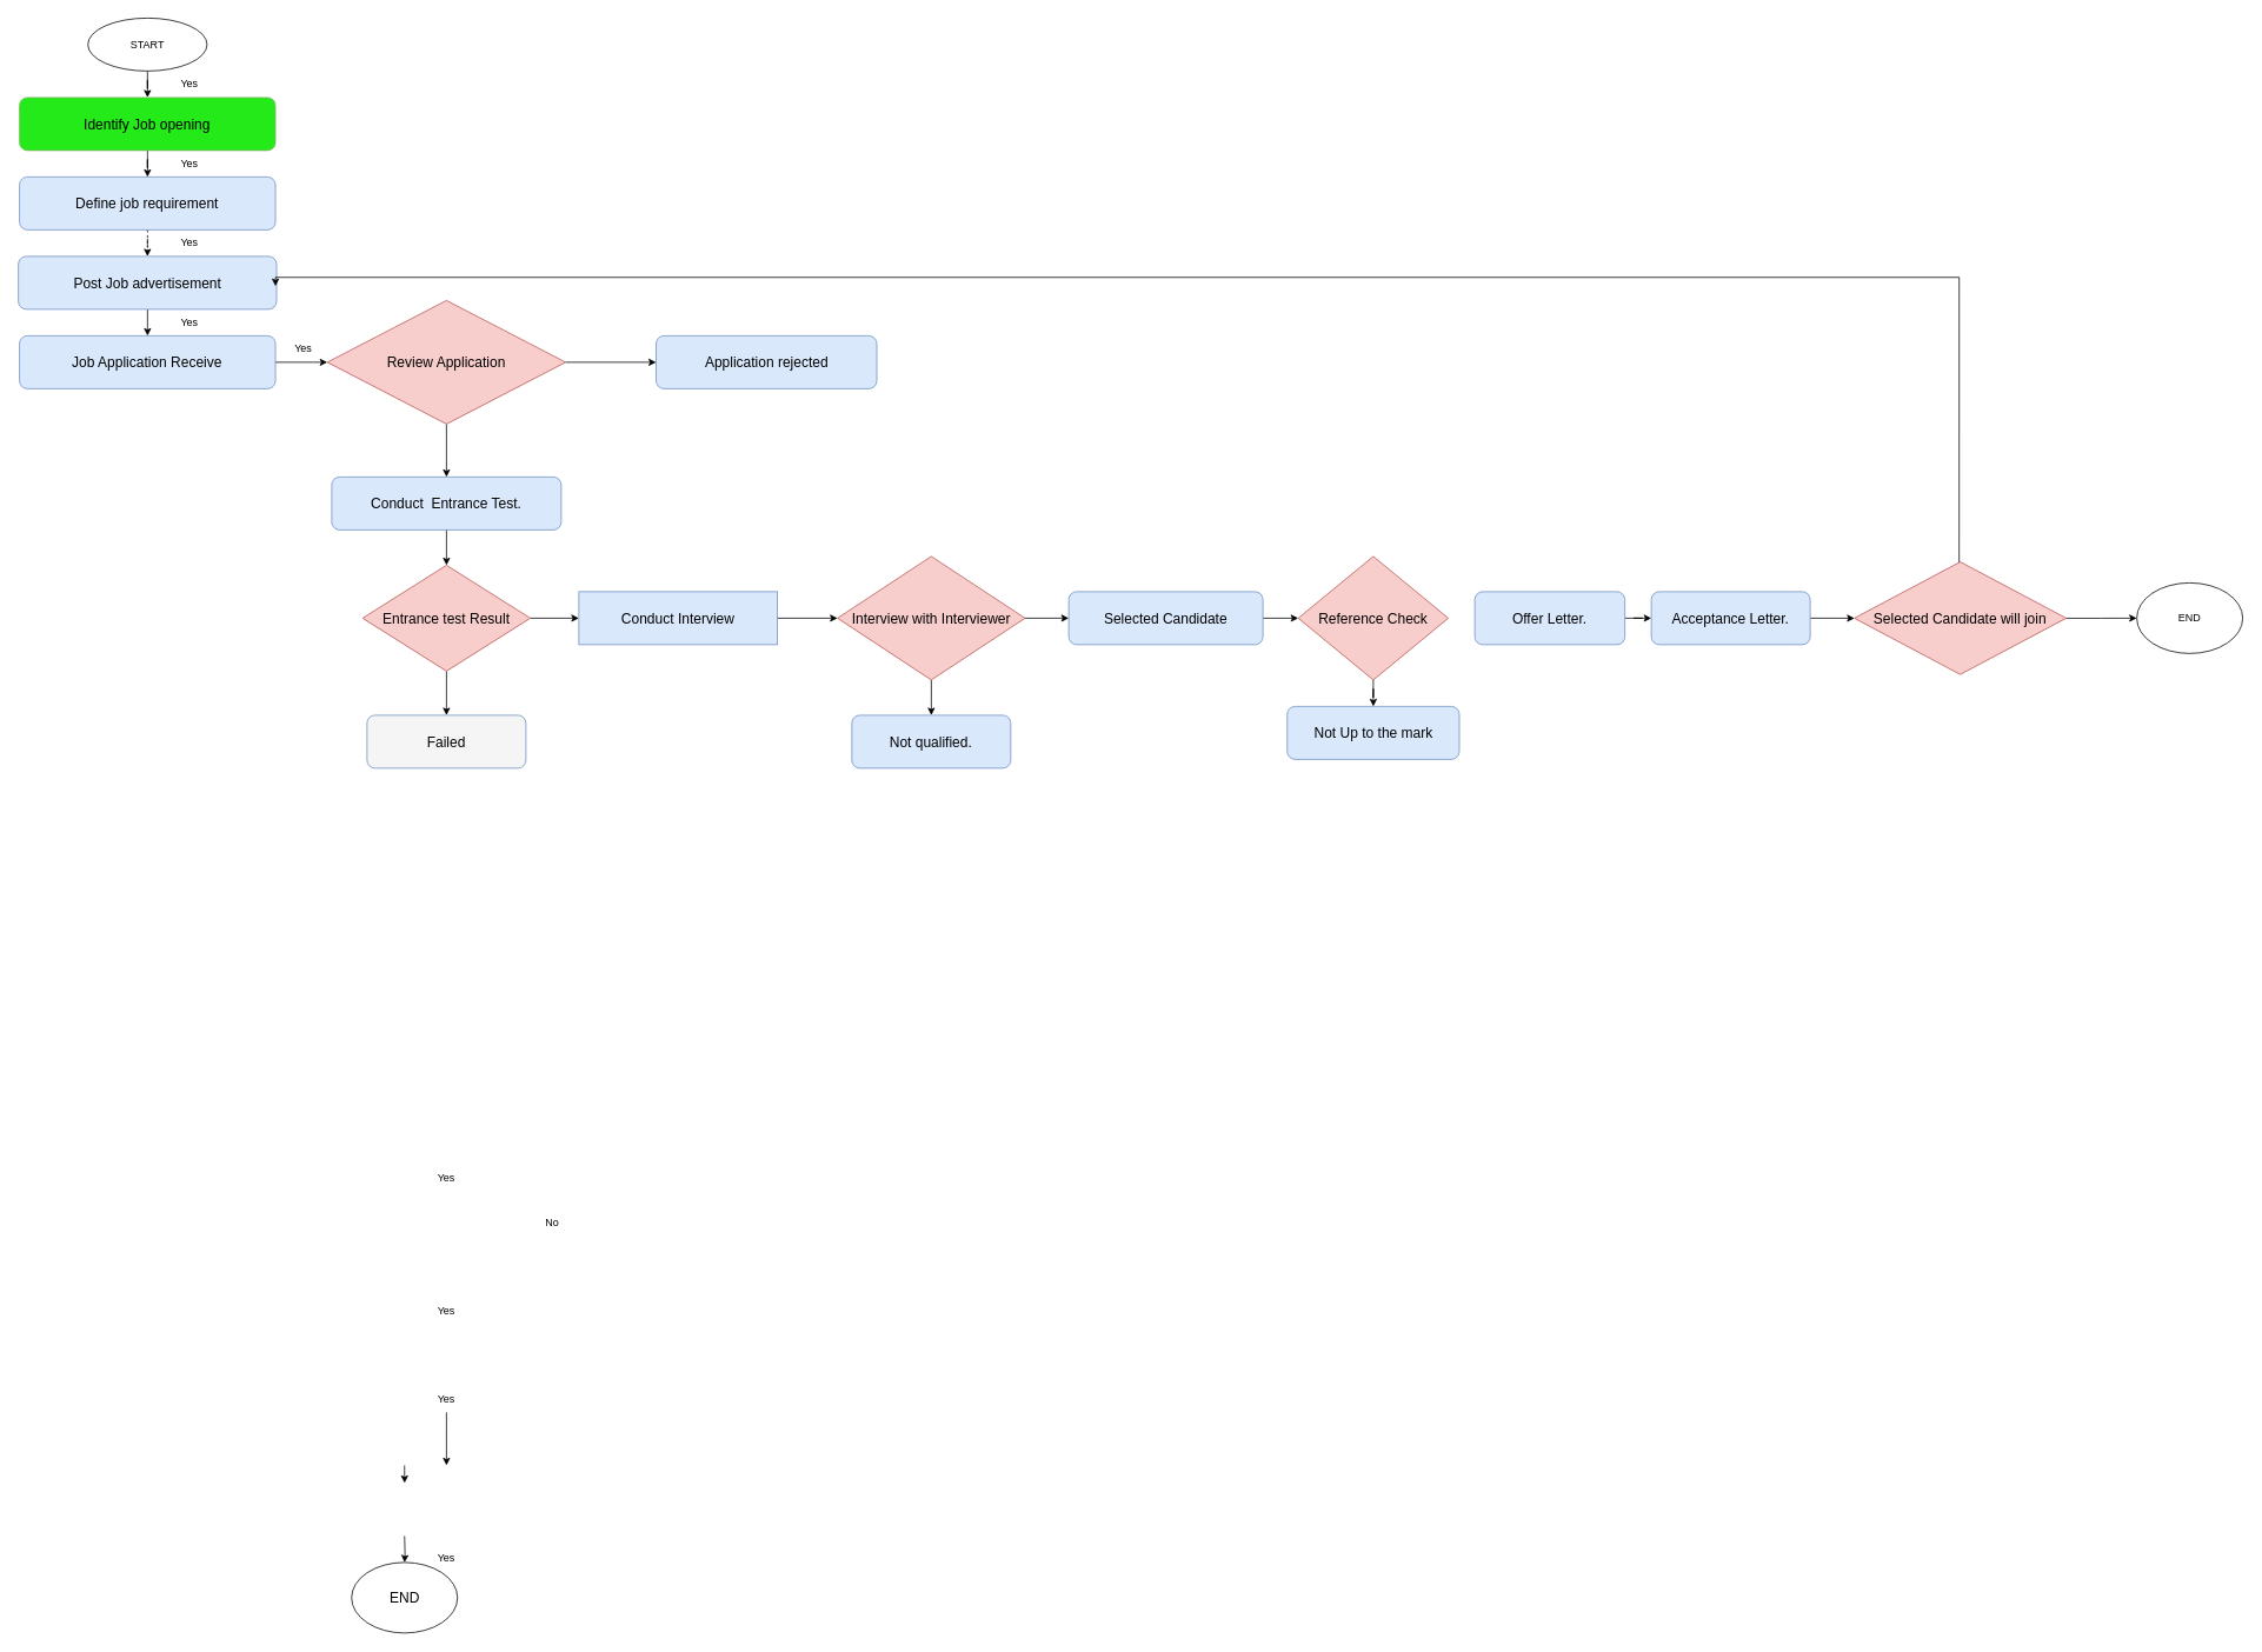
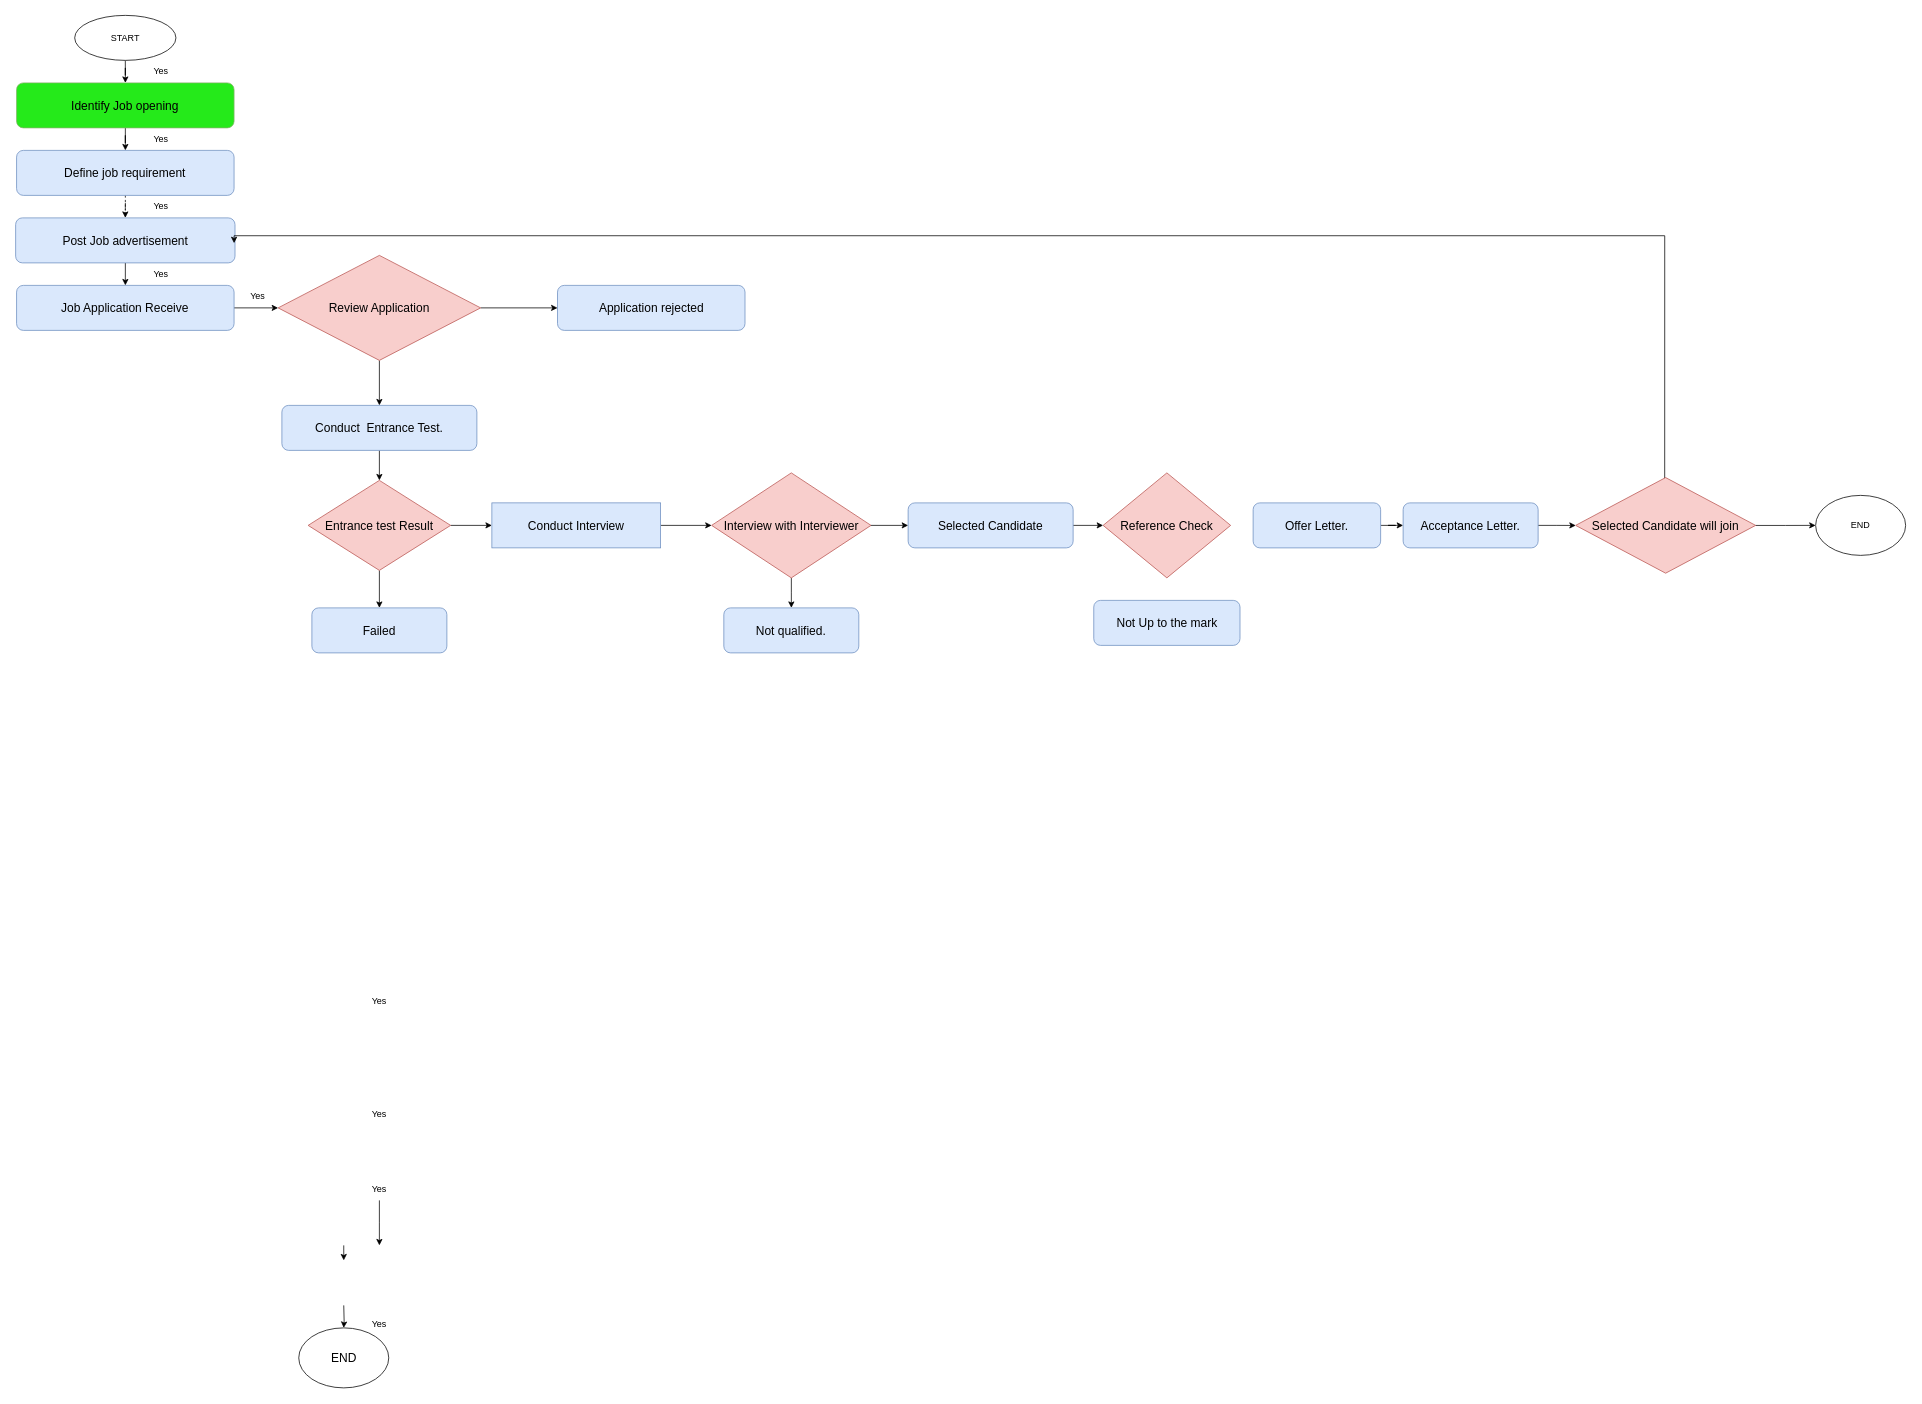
  <mxCell id="0" />
  <mxCell id="1" parent="0" />
  <mxCell id="2" value="" style="edgeStyle=orthogonalEdgeStyle;rounded=0;orthogonalLoop=1;jettySize=auto;html=1;" parent="1" source="3" target="5" edge="1"><mxGeometry relative="1" as="geometry" /></mxCell>
  <mxCell id="3" value="START" style="ellipse;whiteSpace=wrap;html=1;" parent="1" vertex="1"><mxGeometry x="98.75" y="20" width="135" height="60" as="geometry" /></mxCell>
  <mxCell id="4" value="" style="edgeStyle=orthogonalEdgeStyle;rounded=0;orthogonalLoop=1;jettySize=auto;html=1;" parent="1" source="5" target="7" edge="1"><mxGeometry relative="1" as="geometry" /></mxCell>
  <mxCell id="5" value="&lt;font style=&quot;font-size: 16px;&quot;&gt;Identify Job opening&lt;/font&gt;" style="rounded=1;whiteSpace=wrap;html=1;fillColor=#25ea1a;strokeColor=#82b366;" parent="1" vertex="1"><mxGeometry x="21.25" y="110" width="290" height="60" as="geometry" /></mxCell>
  <mxCell id="6" style="edgeStyle=orthogonalEdgeStyle;rounded=0;orthogonalLoop=1;jettySize=auto;html=1;entryX=0.5;entryY=0;entryDx=0;entryDy=0;dashed=1;" edge="1" parent="1" source="7" target="9"><mxGeometry relative="1" as="geometry" /></mxCell>
  <mxCell id="7" value="&lt;font style=&quot;font-size: 16px;&quot;&gt;Define job requirement&lt;/font&gt;" style="rounded=1;whiteSpace=wrap;html=1;fillColor=#dae8fc;strokeColor=#6c8ebf;" parent="1" vertex="1"><mxGeometry x="21.25" y="200" width="290" height="60" as="geometry" /></mxCell>
  <mxCell id="8" value="" style="edgeStyle=orthogonalEdgeStyle;rounded=0;orthogonalLoop=1;jettySize=auto;html=1;" edge="1" parent="1" source="9" target="11"><mxGeometry relative="1" as="geometry" /></mxCell>
  <mxCell id="9" value="&lt;font style=&quot;font-size: 16px;&quot;&gt;Post Job advertisement&lt;/font&gt;" style="rounded=1;whiteSpace=wrap;html=1;fillColor=#dae8fc;strokeColor=#6c8ebf;fillStyle=auto;" parent="1" vertex="1"><mxGeometry x="20" y="290" width="292.5" height="60" as="geometry" /></mxCell>
  <mxCell id="10" value="" style="edgeStyle=orthogonalEdgeStyle;rounded=0;orthogonalLoop=1;jettySize=auto;html=1;" parent="1" source="11" target="14" edge="1"><mxGeometry relative="1" as="geometry" /></mxCell>
  <mxCell id="11" value="&lt;font style=&quot;font-size: 16px;&quot;&gt;Job Application Receive&lt;/font&gt;" style="rounded=1;whiteSpace=wrap;html=1;fillColor=#dae8fc;strokeColor=#6c8ebf;" parent="1" vertex="1"><mxGeometry x="21.25" y="380" width="290" height="60" as="geometry" /></mxCell>
  <mxCell id="12" value="" style="edgeStyle=orthogonalEdgeStyle;rounded=0;orthogonalLoop=1;jettySize=auto;html=1;" edge="1" parent="1" source="14" target="15"><mxGeometry relative="1" as="geometry" /></mxCell>
  <mxCell id="13" value="" style="edgeStyle=orthogonalEdgeStyle;rounded=0;orthogonalLoop=1;jettySize=auto;html=1;" edge="1" parent="1" source="14" target="38"><mxGeometry relative="1" as="geometry" /></mxCell>
  <mxCell id="14" value="&lt;font style=&quot;font-size: 16px;&quot;&gt;Review Application&lt;/font&gt;" style="rhombus;whiteSpace=wrap;html=1;fillColor=#f8cecc;strokeColor=#b85450;" parent="1" vertex="1"><mxGeometry x="370" y="340" width="270" height="140" as="geometry" /></mxCell>
  <mxCell id="15" value="&lt;font style=&quot;font-size: 16px;&quot;&gt;Application rejected&lt;/font&gt;" style="rounded=1;whiteSpace=wrap;html=1;fillColor=#dae8fc;strokeColor=#6c8ebf;" parent="1" vertex="1"><mxGeometry x="742.5" y="380" width="250" height="60" as="geometry" /></mxCell>
  <mxCell id="16" value="" style="edgeStyle=orthogonalEdgeStyle;rounded=0;orthogonalLoop=1;jettySize=auto;html=1;" edge="1" parent="1" source="17" target="45"><mxGeometry relative="1" as="geometry" /></mxCell>
  <mxCell id="17" value="&lt;font style=&quot;font-size: 16px;&quot;&gt;Conduct Interview&lt;/font&gt;" style="whiteSpace=wrap;html=1;fillColor=#dae8fc;strokeColor=#6c8ebf;rounded=0;" parent="1" vertex="1"><mxGeometry x="655" y="670" width="225" height="60" as="geometry" /></mxCell>
  <mxCell id="18" value="&lt;font style=&quot;font-size: 16px;&quot;&gt;Not Up to the mark&lt;/font&gt;" style="rounded=1;whiteSpace=wrap;html=1;fillColor=#dae8fc;strokeColor=#6c8ebf;" parent="1" vertex="1"><mxGeometry x="1457.5" y="800" width="195" height="60" as="geometry" /></mxCell>
- <mxCell id="19" value="" style="edgeStyle=orthogonalEdgeStyle;rounded=0;orthogonalLoop=1;jettySize=auto;html=1;" parent="1" source="20" target="18" edge="1"><mxGeometry relative="1" as="geometry" /></mxCell>
  <mxCell id="20" value="&lt;font style=&quot;font-size: 16px;&quot;&gt;Reference Check&lt;/font&gt;" style="rhombus;whiteSpace=wrap;html=1;fillColor=#f8cecc;strokeColor=#b85450;" parent="1" vertex="1"><mxGeometry x="1470" y="630" width="170" height="140" as="geometry" /></mxCell>
  <mxCell id="21" value="" style="edgeStyle=orthogonalEdgeStyle;rounded=0;orthogonalLoop=1;jettySize=auto;html=1;" edge="1" parent="1" source="22" target="20"><mxGeometry relative="1" as="geometry" /></mxCell>
  <mxCell id="22" value="&lt;font style=&quot;font-size: 16px;&quot;&gt;Selected Candidate&lt;/font&gt;" style="rounded=1;whiteSpace=wrap;html=1;fillColor=#dae8fc;strokeColor=#6c8ebf;" parent="1" vertex="1"><mxGeometry x="1210" y="670" width="220" height="60" as="geometry" /></mxCell>
  <mxCell id="23" value="" style="edgeStyle=orthogonalEdgeStyle;rounded=0;orthogonalLoop=1;jettySize=auto;html=1;" parent="1" edge="1"><mxGeometry relative="1" as="geometry"><mxPoint x="457.5" y="1660" as="sourcePoint" /><mxPoint x="457.5" y="1680" as="targetPoint" /></mxGeometry></mxCell>
  <mxCell id="24" value="" style="edgeStyle=orthogonalEdgeStyle;rounded=0;orthogonalLoop=1;jettySize=auto;html=1;" parent="1" target="25" edge="1"><mxGeometry relative="1" as="geometry"><mxPoint x="457.5" y="1740" as="sourcePoint" /></mxGeometry></mxCell>
  <mxCell id="25" value="&lt;font style=&quot;font-size: 16px;&quot;&gt;END&lt;/font&gt;" style="ellipse;whiteSpace=wrap;html=1;" parent="1" vertex="1"><mxGeometry x="397.5" y="1770" width="120" height="80" as="geometry" /></mxCell>
  <mxCell id="26" value="Yes&lt;br&gt;" style="text;html=1;strokeColor=none;fillColor=none;align=center;verticalAlign=middle;whiteSpace=wrap;rounded=0;" parent="1" vertex="1"><mxGeometry x="183.75" y="80" width="60" height="30" as="geometry" /></mxCell>
  <mxCell id="27" value="Yes&lt;br&gt;" style="text;html=1;strokeColor=none;fillColor=none;align=center;verticalAlign=middle;whiteSpace=wrap;rounded=0;" parent="1" vertex="1"><mxGeometry x="183.75" y="260" width="60" height="30" as="geometry" /></mxCell>
  <mxCell id="28" value="Yes&lt;br&gt;" style="text;html=1;strokeColor=none;fillColor=none;align=center;verticalAlign=middle;whiteSpace=wrap;rounded=0;" parent="1" vertex="1"><mxGeometry x="183.75" y="350" width="60" height="30" as="geometry" /></mxCell>
  <mxCell id="29" value="Yes&lt;br&gt;" style="text;html=1;strokeColor=none;fillColor=none;align=center;verticalAlign=middle;whiteSpace=wrap;rounded=0;" parent="1" vertex="1"><mxGeometry x="475" y="1320" width="60" height="30" as="geometry" /></mxCell>
  <mxCell id="30" value="Yes&lt;br&gt;" style="text;html=1;strokeColor=none;fillColor=none;align=center;verticalAlign=middle;whiteSpace=wrap;rounded=0;" parent="1" vertex="1"><mxGeometry x="475" y="1470" width="60" height="30" as="geometry" /></mxCell>
  <mxCell id="31" value="" style="edgeStyle=orthogonalEdgeStyle;rounded=0;orthogonalLoop=1;jettySize=auto;html=1;" edge="1" parent="1" source="32"><mxGeometry relative="1" as="geometry"><mxPoint x="505" y="1660" as="targetPoint" /></mxGeometry></mxCell>
  <mxCell id="32" value="Yes&lt;br&gt;" style="text;html=1;strokeColor=none;fillColor=none;align=center;verticalAlign=middle;whiteSpace=wrap;rounded=0;" parent="1" vertex="1"><mxGeometry x="475" y="1570" width="60" height="30" as="geometry" /></mxCell>
  <mxCell id="33" value="Yes&lt;br&gt;" style="text;html=1;strokeColor=none;fillColor=none;align=center;verticalAlign=middle;whiteSpace=wrap;rounded=0;" parent="1" vertex="1"><mxGeometry x="475" y="1750" width="60" height="30" as="geometry" /></mxCell>
- <mxCell id="34" value="No" style="text;html=1;strokeColor=none;fillColor=none;align=center;verticalAlign=middle;whiteSpace=wrap;rounded=0;" parent="1" vertex="1"><mxGeometry x="595" y="1370" width="60" height="30" as="geometry" /></mxCell>
  <mxCell id="35" value="Yes&lt;br&gt;" style="text;html=1;strokeColor=none;fillColor=none;align=center;verticalAlign=middle;whiteSpace=wrap;rounded=0;" vertex="1" parent="1"><mxGeometry x="183.75" y="170" width="60" height="30" as="geometry" /></mxCell>
  <mxCell id="36" value="Yes&lt;br&gt;" style="text;html=1;strokeColor=none;fillColor=none;align=center;verticalAlign=middle;whiteSpace=wrap;rounded=0;" vertex="1" parent="1"><mxGeometry x="312.5" y="380" width="60" height="30" as="geometry" /></mxCell>
  <mxCell id="37" value="" style="edgeStyle=orthogonalEdgeStyle;rounded=0;orthogonalLoop=1;jettySize=auto;html=1;" edge="1" parent="1" source="38" target="41"><mxGeometry relative="1" as="geometry" /></mxCell>
  <mxCell id="38" value="&lt;font style=&quot;font-size: 16px;&quot;&gt;Conduct&amp;nbsp; Entrance Test.&lt;/font&gt;" style="rounded=1;whiteSpace=wrap;html=1;fillColor=#dae8fc;strokeColor=#6c8ebf;" vertex="1" parent="1"><mxGeometry x="375" y="540" width="260" height="60" as="geometry" /></mxCell>
  <mxCell id="39" value="" style="edgeStyle=orthogonalEdgeStyle;rounded=0;orthogonalLoop=1;jettySize=auto;html=1;" edge="1" parent="1" source="41" target="42"><mxGeometry relative="1" as="geometry" /></mxCell>
  <mxCell id="40" value="" style="edgeStyle=orthogonalEdgeStyle;rounded=0;orthogonalLoop=1;jettySize=auto;html=1;" edge="1" parent="1" source="41" target="17"><mxGeometry relative="1" as="geometry" /></mxCell>
  <mxCell id="41" value="&lt;font style=&quot;font-size: 16px;&quot;&gt;Entrance test Result&lt;/font&gt;" style="rhombus;whiteSpace=wrap;html=1;fillColor=#f8cecc;strokeColor=#b85450;" vertex="1" parent="1"><mxGeometry x="410" y="640" width="190" height="120" as="geometry" /></mxCell>
- <mxCell id="42" value="&lt;font style=&quot;font-size: 16px;&quot;&gt;Failed&lt;/font&gt;" style="rounded=1;whiteSpace=wrap;html=1;fillColor=#f5f5f5;strokeColor=#6c8ebf;" vertex="1" parent="1"><mxGeometry x="415" y="810" width="180" height="60" as="geometry" /></mxCell>
+ <mxCell id="42" value="&lt;font style=&quot;font-size: 16px;&quot;&gt;Failed&lt;/font&gt;" style="rounded=1;whiteSpace=wrap;html=1;fillColor=#dae8fc;strokeColor=#6c8ebf;" vertex="1" parent="1"><mxGeometry x="415" y="810" width="180" height="60" as="geometry" /></mxCell>
  <mxCell id="43" value="" style="edgeStyle=orthogonalEdgeStyle;rounded=0;orthogonalLoop=1;jettySize=auto;html=1;" edge="1" parent="1" source="45" target="46"><mxGeometry relative="1" as="geometry" /></mxCell>
  <mxCell id="44" value="" style="edgeStyle=orthogonalEdgeStyle;rounded=0;orthogonalLoop=1;jettySize=auto;html=1;" edge="1" parent="1" source="45" target="22"><mxGeometry relative="1" as="geometry" /></mxCell>
  <mxCell id="45" value="&lt;font style=&quot;font-size: 16px;&quot;&gt;Interview with Interviewer&lt;/font&gt;" style="rhombus;whiteSpace=wrap;html=1;fillColor=#f8cecc;strokeColor=#b85450;" vertex="1" parent="1"><mxGeometry x="948" y="630" width="212.5" height="140" as="geometry" /></mxCell>
  <mxCell id="46" value="&lt;font style=&quot;font-size: 16px;&quot;&gt;Not qualified.&lt;/font&gt;" style="rounded=1;whiteSpace=wrap;html=1;fillColor=#dae8fc;strokeColor=#6c8ebf;" vertex="1" parent="1"><mxGeometry x="964.25" y="810" width="180" height="60" as="geometry" /></mxCell>
  <mxCell id="47" value="" style="edgeStyle=orthogonalEdgeStyle;rounded=0;orthogonalLoop=1;jettySize=auto;html=1;" edge="1" parent="1" source="48" target="50"><mxGeometry relative="1" as="geometry" /></mxCell>
  <mxCell id="48" value="&lt;font style=&quot;font-size: 16px;&quot;&gt;Offer Letter.&lt;/font&gt;" style="rounded=1;whiteSpace=wrap;html=1;fillColor=#dae8fc;strokeColor=#6c8ebf;" vertex="1" parent="1"><mxGeometry x="1670" y="670" width="170" height="60" as="geometry" /></mxCell>
  <mxCell id="49" value="" style="edgeStyle=orthogonalEdgeStyle;rounded=0;orthogonalLoop=1;jettySize=auto;html=1;" edge="1" parent="1" source="50" target="53"><mxGeometry relative="1" as="geometry" /></mxCell>
  <mxCell id="50" value="&lt;font style=&quot;font-size: 16px;&quot;&gt;Acceptance Letter.&lt;/font&gt;" style="rounded=1;whiteSpace=wrap;html=1;fillColor=#dae8fc;strokeColor=#6c8ebf;" vertex="1" parent="1"><mxGeometry x="1870" y="670" width="180" height="60" as="geometry" /></mxCell>
  <mxCell id="51" value="" style="edgeStyle=orthogonalEdgeStyle;rounded=0;orthogonalLoop=1;jettySize=auto;html=1;" edge="1" parent="1" source="53" target="54"><mxGeometry relative="1" as="geometry" /></mxCell>
  <mxCell id="52" style="edgeStyle=orthogonalEdgeStyle;rounded=0;orthogonalLoop=1;jettySize=auto;html=1;entryX=1;entryY=0.5;entryDx=0;entryDy=0;" edge="1" parent="1"><mxGeometry relative="1" as="geometry"><mxPoint x="2218.77" y="640" as="sourcePoint" /><mxPoint x="311.27" y="323.75" as="targetPoint" /><Array as="points"><mxPoint x="2218.77" y="313.75" /><mxPoint x="311.77" y="313.75" /></Array></mxGeometry></mxCell>
  <mxCell id="53" value="&lt;font style=&quot;font-size: 16px;&quot;&gt;Selected Candidate will join&lt;/font&gt;" style="rhombus;whiteSpace=wrap;html=1;fillColor=#f8cecc;strokeColor=#b85450;" vertex="1" parent="1"><mxGeometry x="2100" y="636.25" width="240" height="127.5" as="geometry" /></mxCell>
  <mxCell id="54" value="END" style="ellipse;whiteSpace=wrap;html=1;" vertex="1" parent="1"><mxGeometry x="2420" y="660" width="120" height="80" as="geometry" /></mxCell>
